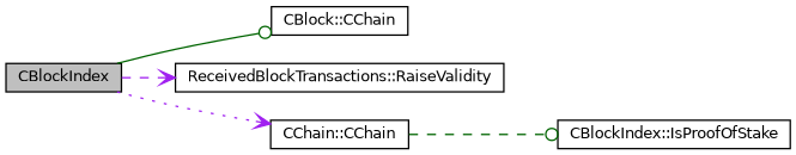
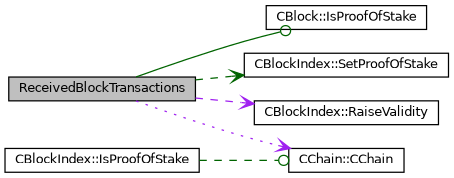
  digraph {
    rankdir=LR
    node [color=black fillcolor=white fontname=Helvetica fontsize=10 shape=record style=filled]
    edge [arrowhead=vee color=darkgreen fontname=Helvetica fontsize=10 labelfontname=Helvetica labelfontsize=10 style=dashed]
-   n1 [fillcolor=grey75 fontcolor=black height=0.2 label=CBlockIndex width=0.4]
-   n2 [height=0.2 label="CBlock::CChain" width=0.4]
-   n4 [height=0.2 label="ReceivedBlockTransactions::RaiseValidity" width=0.4]
+   n1 [fillcolor=grey75 fontcolor=black height=0.2 label=ReceivedBlockTransactions width=0.4]
+   n2 [height=0.2 label="CBlock::IsProofOfStake" width=0.4]
+   n3 [height=0.2 label="CBlockIndex::SetProofOfStake" width=0.4]
+   n4 [height=0.2 label="CBlockIndex::RaiseValidity" width=0.4]
    n5 [height=0.2 label="CChain::CChain" width=0.4]
    n6 [height=0.2 label="CBlockIndex::IsProofOfStake" width=0.4]
    n1 -> n2 [arrowhead=odot style=solid]
+   n1 -> n3
    n1 -> n4 [color=purple]
    n1 -> n5 [color=purple style=dotted]
-   n5 -> n6 [arrowhead=odot]
+   n6 -> n5 [arrowhead=odot]
  }
